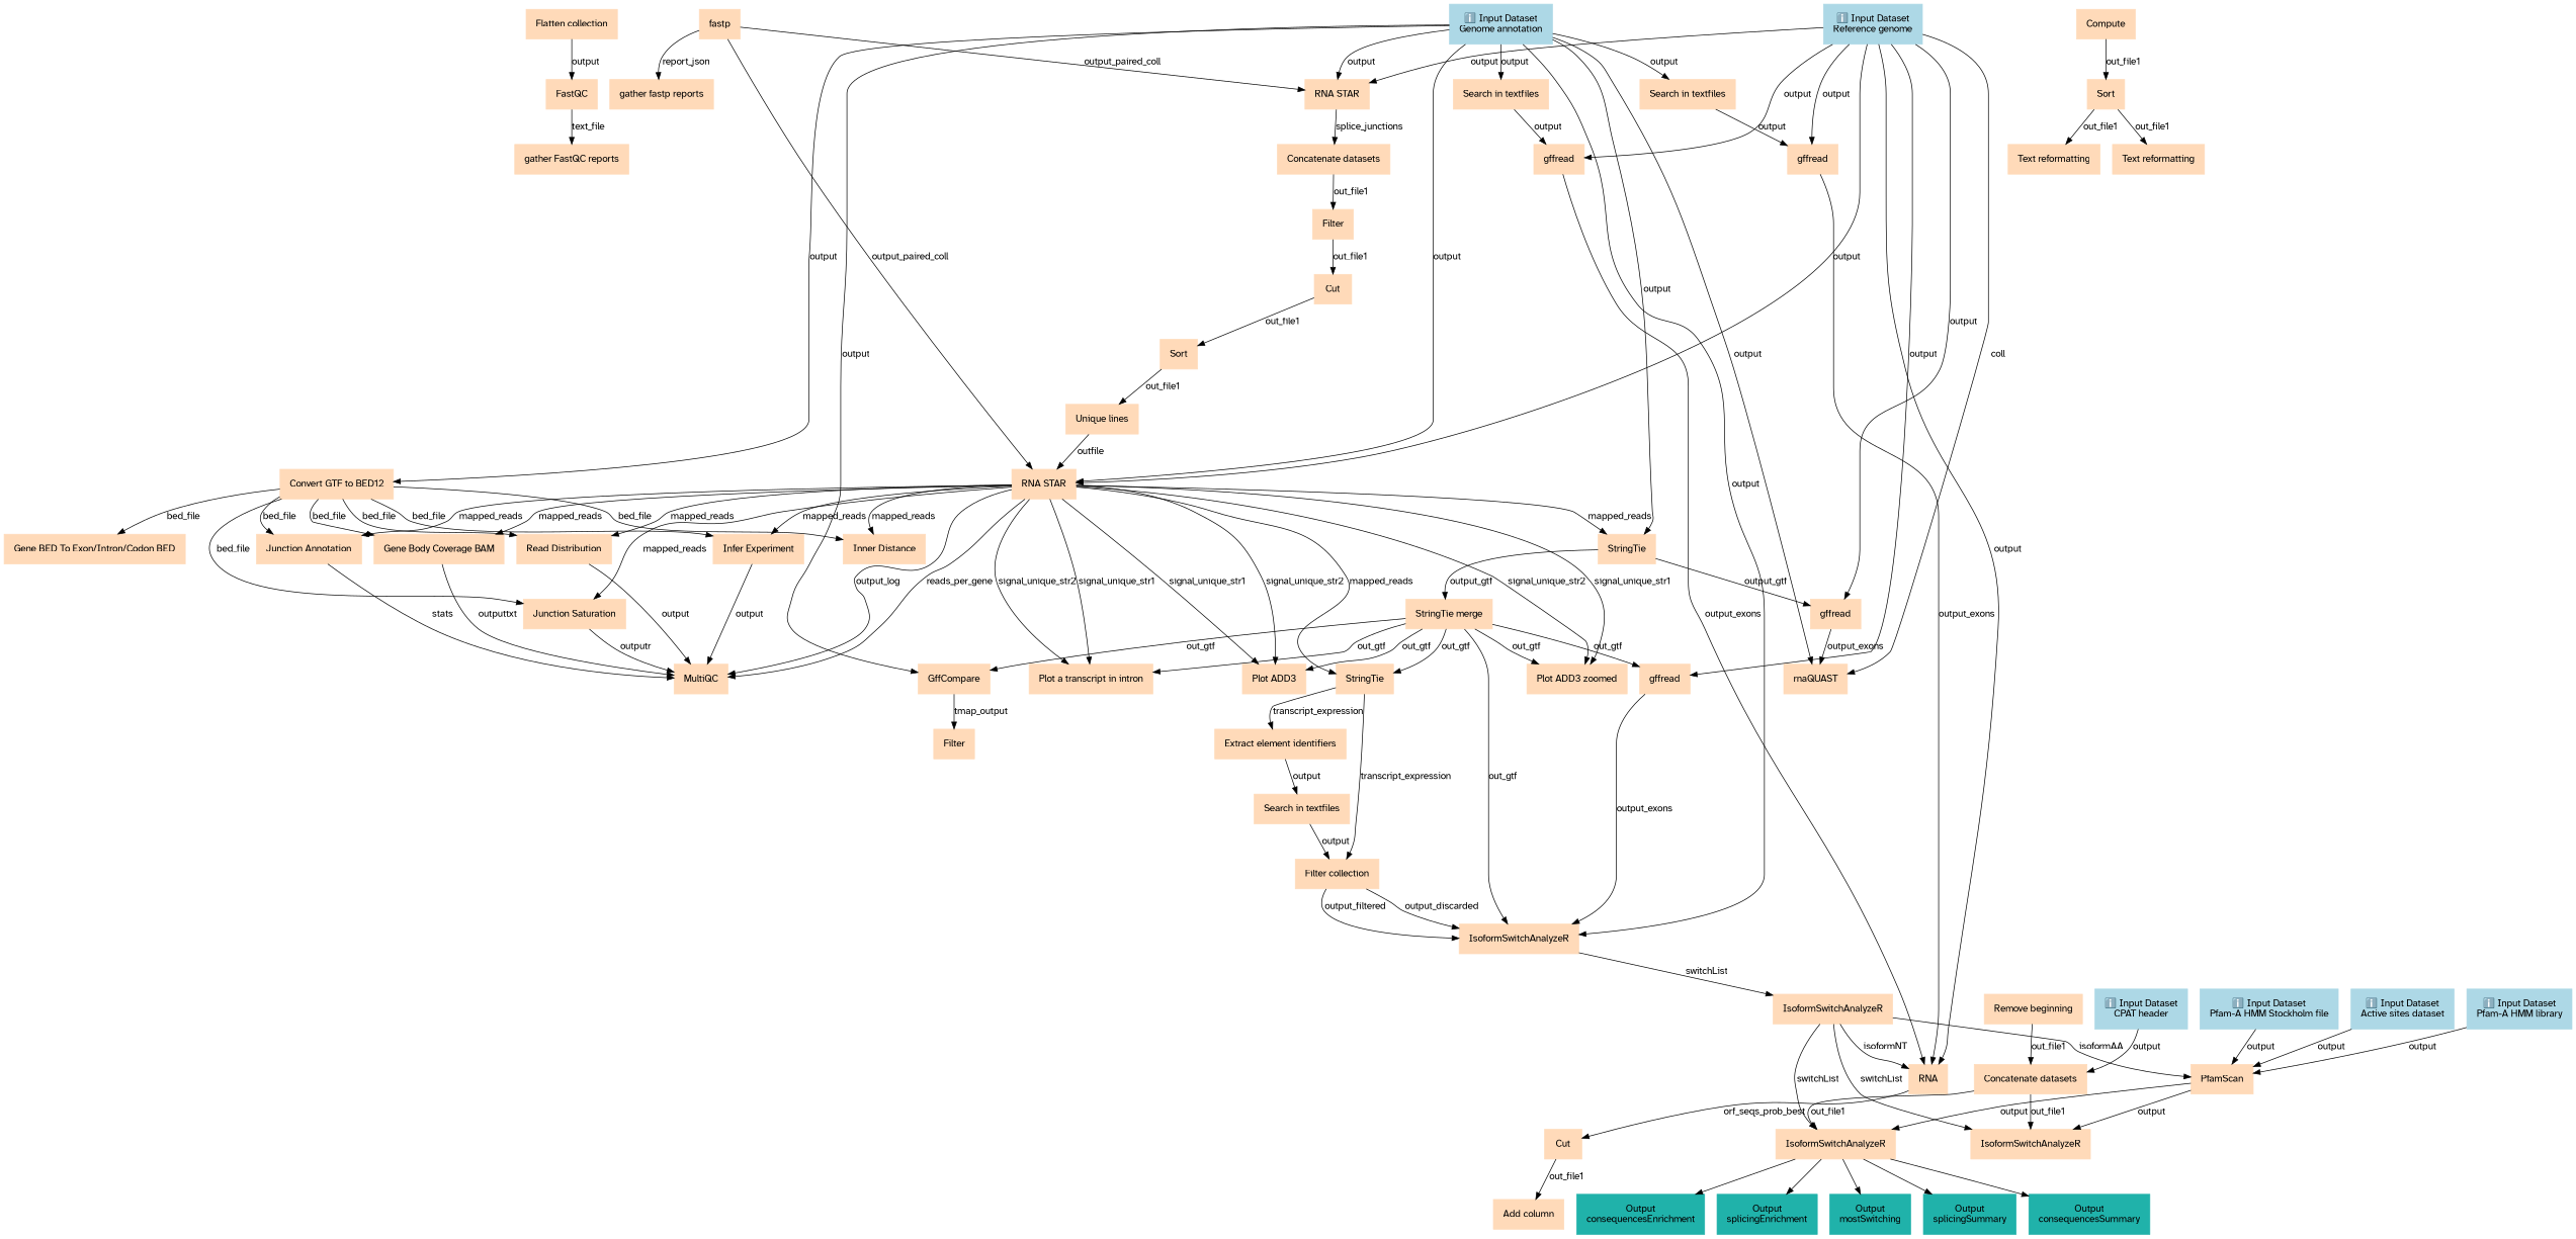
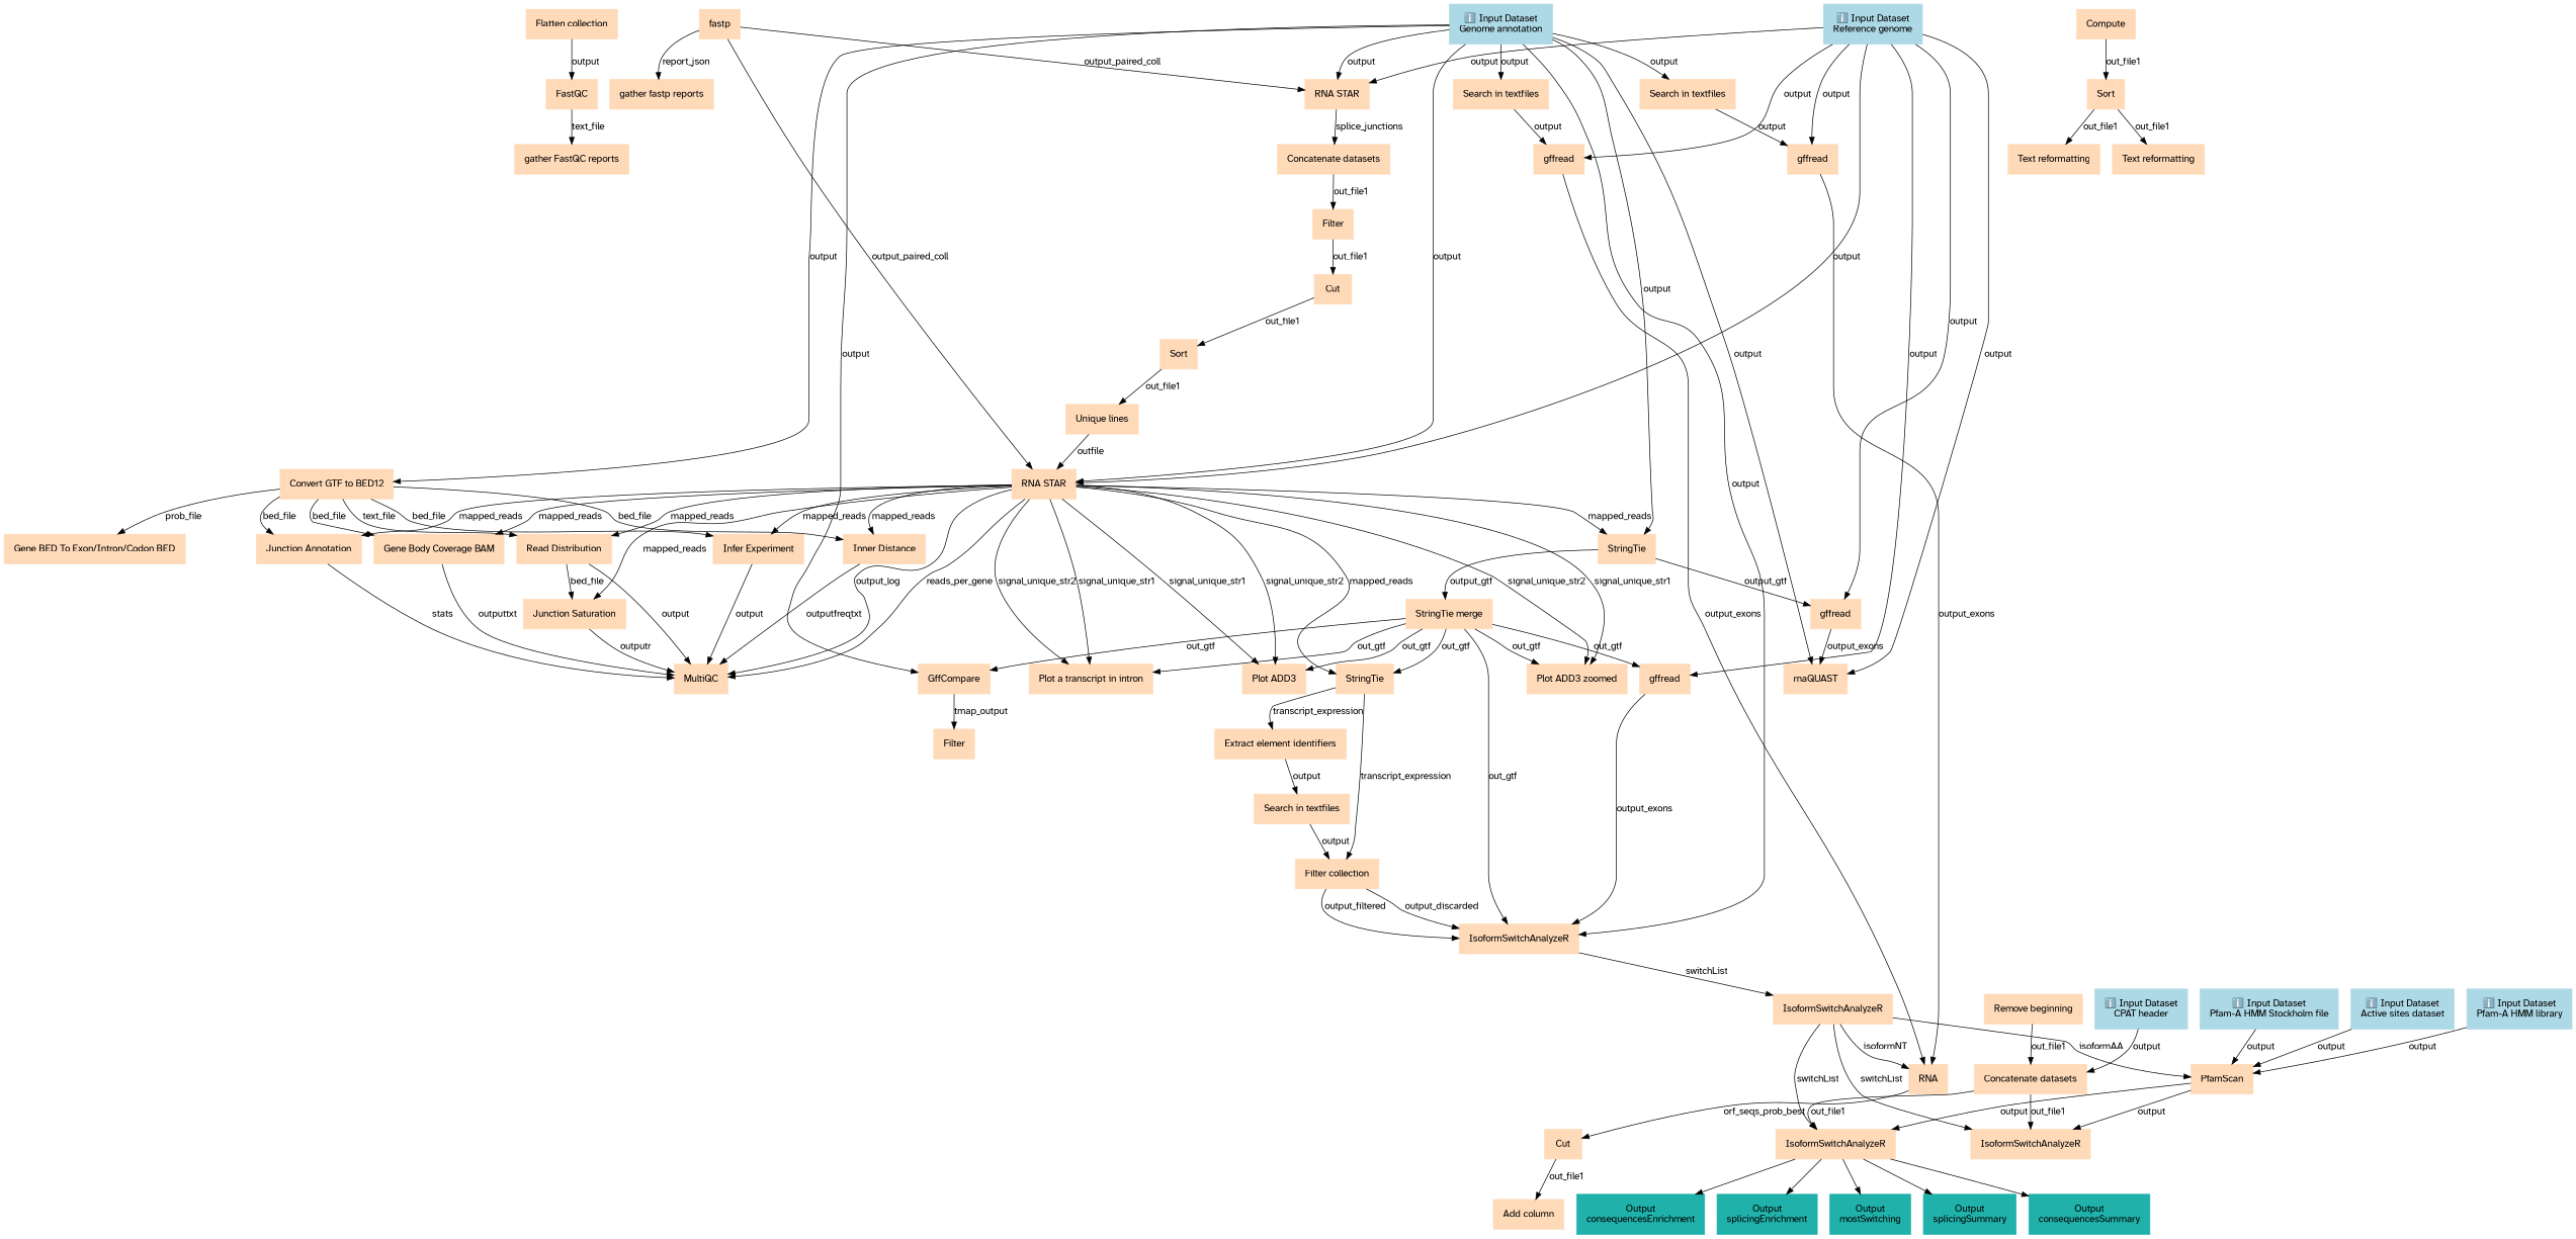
  digraph {
    node [color=peachpuff fontname="Atkinson Hyperlegible" margin="0.2,0.2" shape=box style=filled]
    edge [fontname="Atkinson Hyperlegible"]
    n1 [label="Flatten collection"]
    n2 [label=FastQC]
    n3 [label=fastp]
    n4 [label="RNA STAR"]
    n5 [label="RNA STAR"]
    n6 [label="gather fastp reports"]
    n7 [color=lightblue label="ℹ️ Input Dataset\nGenome annotation"]
    n8 [label="Convert GTF to BED12"]
    n9 [label="Search in textfiles"]
    n10 [label="Search in textfiles"]
    n11 [label=StringTie]
    n12 [label=GffCompare]
    n13 [label=rnaQUAST]
    n14 [label=IsoformSwitchAnalyzeR]
    n15 [label="Gene BED To Exon/Intron/Codon BED"]
    n16 [label="Infer Experiment"]
    n17 [label="Gene Body Coverage BAM"]
    n18 [label="Junction Saturation"]
    n19 [label="Junction Annotation"]
    n20 [label="Inner Distance"]
    n21 [label="Read Distribution"]
    n22 [label=gffread]
    n23 [label=gffread]
    n24 [label="Concatenate datasets"]
    n25 [label=MultiQC]
    n26 [label=StringTie]
    n27 [label="Plot a transcript in intron"]
    n28 [label="Plot ADD3"]
    n29 [label="Plot ADD3 zoomed"]
    n30 [label="StringTie merge"]
    n31 [label=gffread]
    n32 [label=gffread]
    n33 [label=Filter]
    n34 [label=IsoformSwitchAnalyzeR]
    n35 [color=lightblue label="ℹ️ Input Dataset\nReference genome"]
    n36 [label=RNA]
    n37 [label=Cut]
    n38 [color=lightblue label="ℹ️ Input Dataset\nPfam-A HMM library"]
    n39 [label=PfamScan]
    n40 [label=IsoformSwitchAnalyzeR]
    n41 [label=IsoformSwitchAnalyzeR]
    n42 [color=lightblue label="ℹ️ Input Dataset\nPfam-A HMM Stockholm file"]
    n43 [color=lightblue label="ℹ️ Input Dataset\nActive sites dataset"]
    n44 [color=lightblue label="ℹ️ Input Dataset\nCPAT header"]
    n45 [label="Concatenate datasets"]
    n46 [label="gather FastQC reports"]
    n47 [label=Filter]
    n48 [label=Compute]
    n49 [label=Sort]
    n50 [label=Cut]
    n51 [label="Text reformatting"]
    n52 [label="Text reformatting"]
    n53 [label=Sort]
    n54 [label="Unique lines"]
    n55 [label="Extract element identifiers"]
    n56 [label="Filter collection"]
    n57 [label="Search in textfiles"]
    n58 [color=lightseagreen label="Output\nconsequencesSummary"]
    n59 [color=lightseagreen label="Output\nconsequencesEnrichment"]
    n60 [color=lightseagreen label="Output\nsplicingEnrichment"]
    n61 [color=lightseagreen label="Output\nmostSwitching"]
    n62 [color=lightseagreen label="Output\nsplicingSummary"]
    n63 [label="Add column"]
    n64 [label="Remove beginning"]
    n1 -> n2 [label=output]
    n2 -> n46 [label=text_file]
    n3 -> n4 [label=output_paired_coll]
    n3 -> n5 [label=output_paired_coll]
    n3 -> n6 [label=report_json]
    n4 -> n24 [label=splice_junctions]
    n5 -> n11 [label=mapped_reads]
    n5 -> n16 [label=mapped_reads]
    n5 -> n17 [label=mapped_reads]
    n5 -> n18 [label=mapped_reads]
    n5 -> n19 [label=mapped_reads]
    n5 -> n20 [label=mapped_reads]
    n5 -> n21 [label=mapped_reads]
    n5 -> n25 [label=output_log]
    n5 -> n25 [label=reads_per_gene]
    n5 -> n26 [label=mapped_reads]
    n5 -> n27 [label=signal_unique_str2]
    n5 -> n27 [label=signal_unique_str1]
    n5 -> n28 [label=signal_unique_str2]
    n5 -> n28 [label=signal_unique_str1]
    n5 -> n29 [label=signal_unique_str2]
    n5 -> n29 [label=signal_unique_str1]
    n7 -> n4 [label=output]
    n7 -> n5 [label=output]
    n7 -> n8 [label=output]
    n7 -> n9 [label=output]
    n7 -> n10 [label=output]
    n7 -> n11 [label=output]
    n7 -> n12 [label=output]
    n7 -> n13 [label=output]
    n7 -> n14 [label=output]
-   n8 -> n15 [label=bed_file]
+   n8 -> n15 [label=prob_file]
    n8 -> n16 [label=bed_file]
    n8 -> n17 [label=bed_file]
-   n8 -> n18 [label=bed_file]
+   n21 -> n18 [label=bed_file]
    n8 -> n19 [label=bed_file]
    n8 -> n20 [label=bed_file]
-   n8 -> n21 [label=bed_file]
+   n8 -> n21 [label=text_file]
    n9 -> n22 [label=output]
    n10 -> n23 [label=output]
    n11 -> n30 [label=output_gtf]
    n11 -> n31 [label=output_gtf]
    n12 -> n33 [label=tmap_output]
    n14 -> n34 [label=switchList]
    n16 -> n25 [label=output]
    n17 -> n25 [label=outputtxt]
    n18 -> n25 [label=outputr]
    n19 -> n25 [label=stats]
+   n20 -> n25 [label=outputfreqtxt]
    n21 -> n25 [label=output]
    n22 -> n36 [label=output_exons]
    n23 -> n36 [label=output_exons]
    n24 -> n47 [label=out_file1]
    n26 -> n55 [label=transcript_expression]
    n26 -> n56 [label=transcript_expression]
    n30 -> n12 [label=out_gtf]
    n30 -> n14 [label=out_gtf]
    n30 -> n26 [label=out_gtf]
    n30 -> n27 [label=out_gtf]
    n30 -> n28 [label=out_gtf]
    n30 -> n29 [label=out_gtf]
    n30 -> n32 [label=out_gtf]
    n31 -> n13 [label=output_exons]
    n32 -> n14 [label=output_exons]
    n34 -> n36 [label=isoformNT]
    n34 -> n39 [label=isoformAA]
    n34 -> n40 [label=switchList]
    n34 -> n41 [label=switchList]
    n35 -> n4 [label=output]
    n35 -> n5 [label=output]
-   n35 -> n13 [label=coll]
+   n35 -> n13 [label=output]
    n35 -> n22 [label=output]
    n35 -> n23 [label=output]
    n35 -> n31 [label=output]
    n35 -> n32 [label=output]
-   n35 -> n36 [label=output]
    n36 -> n37 [label=orf_seqs_prob_best]
    n37 -> n63 [label=out_file1]
    n38 -> n39 [label=output]
    n39 -> n40 [label=output]
    n39 -> n41 [label=output]
    n41 -> n58
    n41 -> n59
    n41 -> n60
    n41 -> n61
    n41 -> n62
    n42 -> n39 [label=output]
    n43 -> n39 [label=output]
    n44 -> n45 [label=output]
    n45 -> n40 [label=out_file1]
    n45 -> n41 [label=out_file1]
    n47 -> n50 [label=out_file1]
    n48 -> n49 [label=out_file1]
    n49 -> n51 [label=out_file1]
    n49 -> n52 [label=out_file1]
    n50 -> n53 [label=out_file1]
    n53 -> n54 [label=out_file1]
    n54 -> n5 [label=outfile]
    n55 -> n57 [label=output]
    n56 -> n14 [label=output_discarded]
    n56 -> n14 [label=output_filtered]
    n57 -> n56 [label=output]
    n64 -> n45 [label=out_file1]
  }
